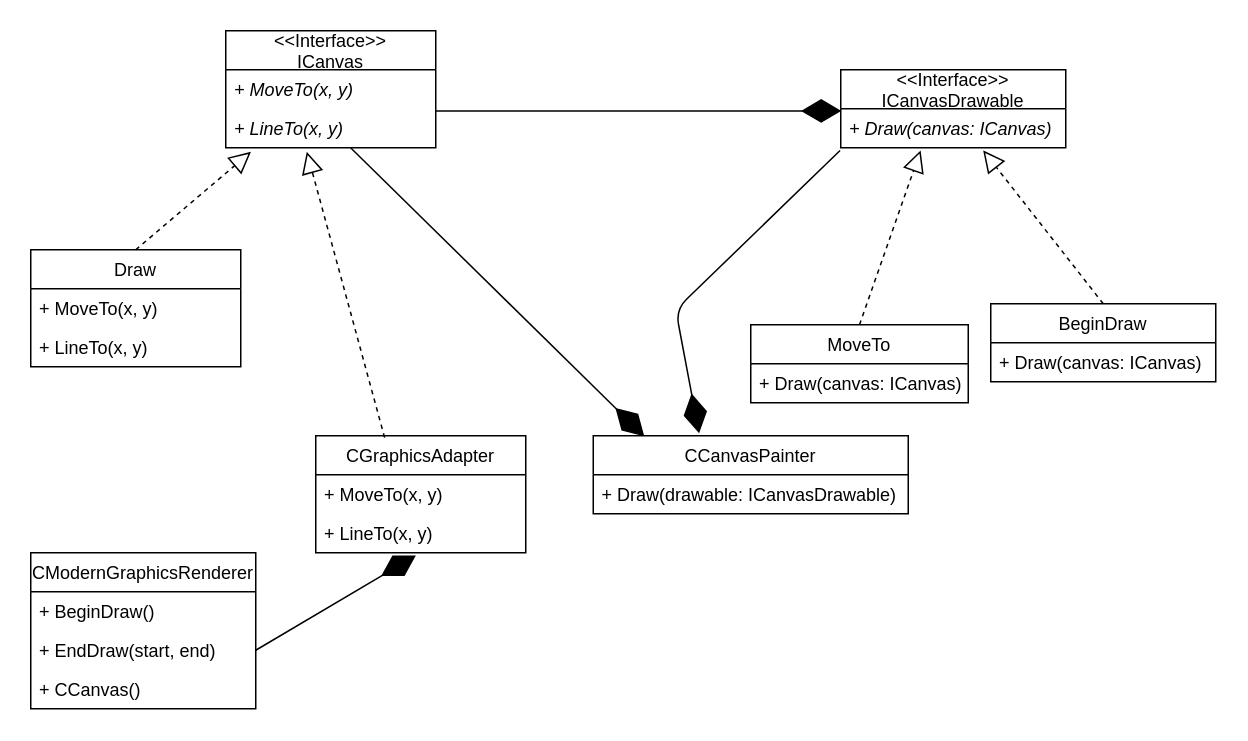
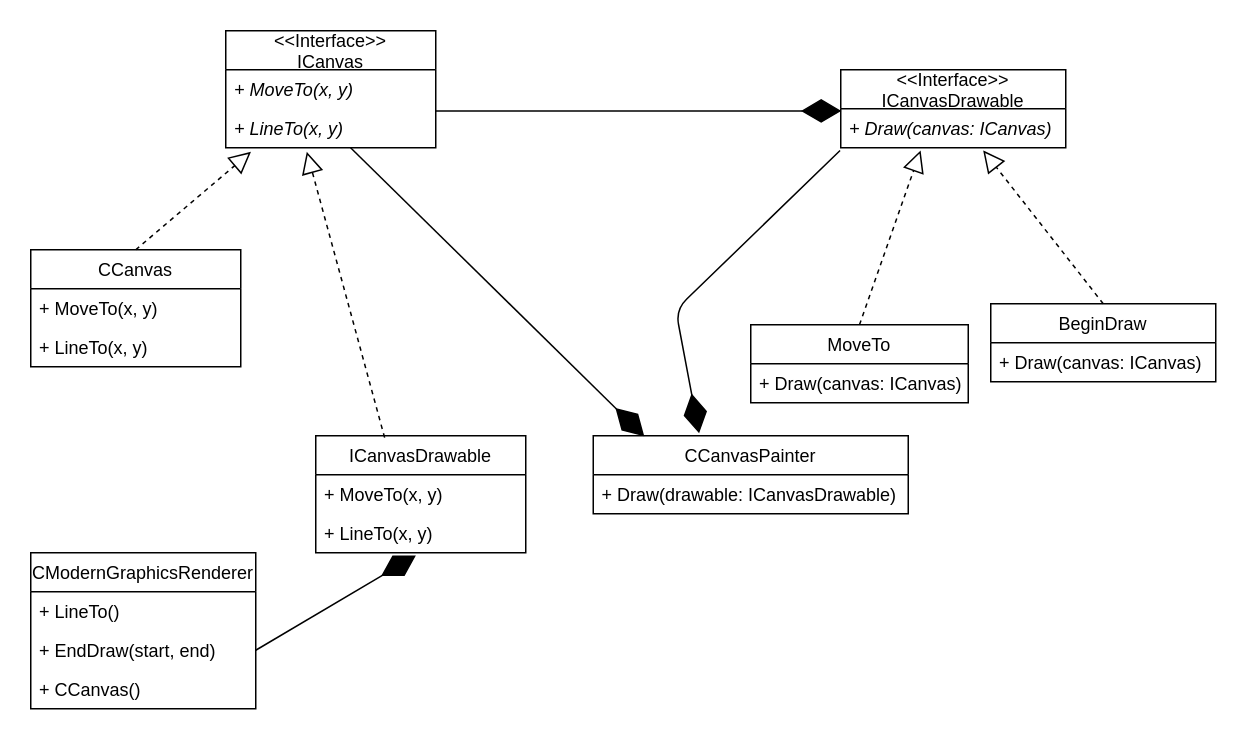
  <mxCell id="0" />
  <mxCell id="1" parent="0" />
  <mxCell id="2" value="&lt;&lt;Interface&gt;&gt;&#10;ICanvas" style="swimlane;fontStyle=0;childLayout=stackLayout;horizontal=1;startSize=26;fillColor=none;horizontalStack=0;resizeParent=1;resizeParentMax=0;resizeLast=0;collapsible=1;marginBottom=0;" vertex="1" parent="1"><mxGeometry x="150" y="20" width="140" height="78" as="geometry" /></mxCell>
  <mxCell id="3" value="+ MoveTo(x, y)" style="text;strokeColor=none;fillColor=none;align=left;verticalAlign=top;spacingLeft=4;spacingRight=4;overflow=hidden;rotatable=0;points=[[0,0.5],[1,0.5]];portConstraint=eastwest;fontStyle=2" vertex="1" parent="2"><mxGeometry y="26" width="140" height="26" as="geometry" /></mxCell>
  <mxCell id="4" value="+ LineTo(x, y)" style="text;strokeColor=none;fillColor=none;align=left;verticalAlign=top;spacingLeft=4;spacingRight=4;overflow=hidden;rotatable=0;points=[[0,0.5],[1,0.5]];portConstraint=eastwest;fontStyle=2" vertex="1" parent="2"><mxGeometry y="52" width="140" height="26" as="geometry" /></mxCell>
- <mxCell id="5" value="Draw" style="swimlane;fontStyle=0;childLayout=stackLayout;horizontal=1;startSize=26;fillColor=none;horizontalStack=0;resizeParent=1;resizeParentMax=0;resizeLast=0;collapsible=1;marginBottom=0;" vertex="1" parent="1"><mxGeometry x="20" y="166" width="140" height="78" as="geometry" /></mxCell>
+ <mxCell id="5" value="CCanvas" style="swimlane;fontStyle=0;childLayout=stackLayout;horizontal=1;startSize=26;fillColor=none;horizontalStack=0;resizeParent=1;resizeParentMax=0;resizeLast=0;collapsible=1;marginBottom=0;" vertex="1" parent="1"><mxGeometry x="20" y="166" width="140" height="78" as="geometry" /></mxCell>
  <mxCell id="6" value="+ MoveTo(x, y)" style="text;strokeColor=none;fillColor=none;align=left;verticalAlign=top;spacingLeft=4;spacingRight=4;overflow=hidden;rotatable=0;points=[[0,0.5],[1,0.5]];portConstraint=eastwest;" vertex="1" parent="5"><mxGeometry y="26" width="140" height="26" as="geometry" /></mxCell>
  <mxCell id="7" value="+ LineTo(x, y)" style="text;strokeColor=none;fillColor=none;align=left;verticalAlign=top;spacingLeft=4;spacingRight=4;overflow=hidden;rotatable=0;points=[[0,0.5],[1,0.5]];portConstraint=eastwest;" vertex="1" parent="5"><mxGeometry y="52" width="140" height="26" as="geometry" /></mxCell>
  <mxCell id="8" value="" style="endArrow=block;dashed=1;endFill=0;endSize=12;html=1;exitX=0.5;exitY=0;exitDx=0;exitDy=0;entryX=0.12;entryY=1.105;entryDx=0;entryDy=0;entryPerimeter=0;" edge="1" parent="1" source="5" target="4"><mxGeometry width="160" relative="1" as="geometry"><mxPoint x="283" y="166" as="sourcePoint" /><mxPoint x="443" y="166" as="targetPoint" /></mxGeometry></mxCell>
  <mxCell id="9" value="&lt;&lt;Interface&gt;&gt;&#10;ICanvasDrawable" style="swimlane;fontStyle=0;childLayout=stackLayout;horizontal=1;startSize=26;fillColor=none;horizontalStack=0;resizeParent=1;resizeParentMax=0;resizeLast=0;collapsible=1;marginBottom=0;" vertex="1" parent="1"><mxGeometry x="560" y="46" width="150" height="52" as="geometry" /></mxCell>
  <mxCell id="10" value="+ Draw(canvas: ICanvas)" style="text;strokeColor=none;fillColor=none;align=left;verticalAlign=top;spacingLeft=4;spacingRight=4;overflow=hidden;rotatable=0;points=[[0,0.5],[1,0.5]];portConstraint=eastwest;fontStyle=2" vertex="1" parent="9"><mxGeometry y="26" width="150" height="26" as="geometry" /></mxCell>
  <mxCell id="11" value="MoveTo" style="swimlane;fontStyle=0;childLayout=stackLayout;horizontal=1;startSize=26;fillColor=none;horizontalStack=0;resizeParent=1;resizeParentMax=0;resizeLast=0;collapsible=1;marginBottom=0;" vertex="1" parent="1"><mxGeometry x="500" y="216" width="145" height="52" as="geometry" /></mxCell>
  <mxCell id="12" value="+ Draw(canvas: ICanvas)" style="text;strokeColor=none;fillColor=none;align=left;verticalAlign=top;spacingLeft=4;spacingRight=4;overflow=hidden;rotatable=0;points=[[0,0.5],[1,0.5]];portConstraint=eastwest;" vertex="1" parent="11"><mxGeometry y="26" width="145" height="26" as="geometry" /></mxCell>
  <mxCell id="13" value="BeginDraw" style="swimlane;fontStyle=0;childLayout=stackLayout;horizontal=1;startSize=26;fillColor=none;horizontalStack=0;resizeParent=1;resizeParentMax=0;resizeLast=0;collapsible=1;marginBottom=0;" vertex="1" parent="1"><mxGeometry x="660" y="202" width="150" height="52" as="geometry" /></mxCell>
  <mxCell id="14" value="+ Draw(canvas: ICanvas)" style="text;strokeColor=none;fillColor=none;align=left;verticalAlign=top;spacingLeft=4;spacingRight=4;overflow=hidden;rotatable=0;points=[[0,0.5],[1,0.5]];portConstraint=eastwest;" vertex="1" parent="13"><mxGeometry y="26" width="150" height="26" as="geometry" /></mxCell>
  <mxCell id="15" value="" style="endArrow=block;dashed=1;endFill=0;endSize=12;html=1;entryX=0.355;entryY=1.07;entryDx=0;entryDy=0;entryPerimeter=0;exitX=0.5;exitY=0;exitDx=0;exitDy=0;" edge="1" parent="1" source="11" target="10"><mxGeometry width="160" relative="1" as="geometry"><mxPoint x="540" y="156" as="sourcePoint" /><mxPoint x="700" y="156" as="targetPoint" /></mxGeometry></mxCell>
  <mxCell id="16" value="" style="endArrow=block;dashed=1;endFill=0;endSize=12;html=1;entryX=0.633;entryY=1.07;entryDx=0;entryDy=0;entryPerimeter=0;exitX=0.5;exitY=0;exitDx=0;exitDy=0;" edge="1" parent="1" source="13" target="10"><mxGeometry width="160" relative="1" as="geometry"><mxPoint x="645" y="166" as="sourcePoint" /><mxPoint x="805" y="166" as="targetPoint" /></mxGeometry></mxCell>
  <mxCell id="17" value="CCanvasPainter" style="swimlane;fontStyle=0;childLayout=stackLayout;horizontal=1;startSize=26;fillColor=none;horizontalStack=0;resizeParent=1;resizeParentMax=0;resizeLast=0;collapsible=1;marginBottom=0;" vertex="1" parent="1"><mxGeometry x="395" y="290" width="210" height="52" as="geometry" /></mxCell>
  <mxCell id="18" value="+ Draw(drawable: ICanvasDrawable)" style="text;strokeColor=none;fillColor=none;align=left;verticalAlign=top;spacingLeft=4;spacingRight=4;overflow=hidden;rotatable=0;points=[[0,0.5],[1,0.5]];portConstraint=eastwest;" vertex="1" parent="17"><mxGeometry y="26" width="210" height="26" as="geometry" /></mxCell>
  <mxCell id="19" value="" style="endArrow=diamondThin;endFill=1;endSize=24;html=1;entryX=0.162;entryY=0.007;entryDx=0;entryDy=0;entryPerimeter=0;" edge="1" parent="1" source="4" target="17"><mxGeometry width="160" relative="1" as="geometry"><mxPoint x="316" y="126" as="sourcePoint" /><mxPoint x="440" y="216" as="targetPoint" /></mxGeometry></mxCell>
  <mxCell id="20" value="" style="endArrow=diamondThin;endFill=1;endSize=24;html=1;exitX=-0.003;exitY=1.07;exitDx=0;exitDy=0;exitPerimeter=0;entryX=0.336;entryY=-0.031;entryDx=0;entryDy=0;entryPerimeter=0;" edge="1" parent="1" source="10" target="17"><mxGeometry width="160" relative="1" as="geometry"><mxPoint x="343" y="155.5" as="sourcePoint" /><mxPoint x="503" y="155.5" as="targetPoint" /><Array as="points"><mxPoint x="450" y="206" /></Array></mxGeometry></mxCell>
  <mxCell id="21" value="" style="endArrow=diamondThin;endFill=1;endSize=24;html=1;entryX=0.003;entryY=0.056;entryDx=0;entryDy=0;entryPerimeter=0;exitX=1;exitY=0.056;exitDx=0;exitDy=0;exitPerimeter=0;" edge="1" parent="1" source="4" target="10"><mxGeometry width="160" relative="1" as="geometry"><mxPoint x="340" y="86" as="sourcePoint" /><mxPoint x="500" y="86" as="targetPoint" /></mxGeometry></mxCell>
  <mxCell id="22" value="CModernGraphicsRenderer" style="swimlane;fontStyle=0;childLayout=stackLayout;horizontal=1;startSize=26;fillColor=none;horizontalStack=0;resizeParent=1;resizeParentMax=0;resizeLast=0;collapsible=1;marginBottom=0;" vertex="1" parent="1"><mxGeometry x="20" y="368" width="150" height="104" as="geometry"><mxRectangle x="10" y="362" width="180" height="26" as="alternateBounds" /></mxGeometry></mxCell>
- <mxCell id="23" value="+ BeginDraw()" style="text;strokeColor=none;fillColor=none;align=left;verticalAlign=top;spacingLeft=4;spacingRight=4;overflow=hidden;rotatable=0;points=[[0,0.5],[1,0.5]];portConstraint=eastwest;" vertex="1" parent="22"><mxGeometry y="26" width="150" height="26" as="geometry" /></mxCell>
+ <mxCell id="23" value="+ LineTo()" style="text;strokeColor=none;fillColor=none;align=left;verticalAlign=top;spacingLeft=4;spacingRight=4;overflow=hidden;rotatable=0;points=[[0,0.5],[1,0.5]];portConstraint=eastwest;" vertex="1" parent="22"><mxGeometry y="26" width="150" height="26" as="geometry" /></mxCell>
  <mxCell id="24" value="+ EndDraw(start, end)" style="text;strokeColor=none;fillColor=none;align=left;verticalAlign=top;spacingLeft=4;spacingRight=4;overflow=hidden;rotatable=0;points=[[0,0.5],[1,0.5]];portConstraint=eastwest;" vertex="1" parent="22"><mxGeometry y="52" width="150" height="26" as="geometry" /></mxCell>
  <mxCell id="25" value="+ CCanvas()" style="text;strokeColor=none;fillColor=none;align=left;verticalAlign=top;spacingLeft=4;spacingRight=4;overflow=hidden;rotatable=0;points=[[0,0.5],[1,0.5]];portConstraint=eastwest;" vertex="1" parent="22"><mxGeometry y="78" width="150" height="26" as="geometry" /></mxCell>
- <mxCell id="26" value="CGraphicsAdapter" style="swimlane;fontStyle=0;childLayout=stackLayout;horizontal=1;startSize=26;fillColor=none;horizontalStack=0;resizeParent=1;resizeParentMax=0;resizeLast=0;collapsible=1;marginBottom=0;" vertex="1" parent="1"><mxGeometry x="210" y="290" width="140" height="78" as="geometry" /></mxCell>
+ <mxCell id="26" value="ICanvasDrawable" style="swimlane;fontStyle=0;childLayout=stackLayout;horizontal=1;startSize=26;fillColor=none;horizontalStack=0;resizeParent=1;resizeParentMax=0;resizeLast=0;collapsible=1;marginBottom=0;" vertex="1" parent="1"><mxGeometry x="210" y="290" width="140" height="78" as="geometry" /></mxCell>
  <mxCell id="27" value="+ MoveTo(x, y)" style="text;strokeColor=none;fillColor=none;align=left;verticalAlign=top;spacingLeft=4;spacingRight=4;overflow=hidden;rotatable=0;points=[[0,0.5],[1,0.5]];portConstraint=eastwest;" vertex="1" parent="26"><mxGeometry y="26" width="140" height="26" as="geometry" /></mxCell>
  <mxCell id="28" value="+ LineTo(x, y)" style="text;strokeColor=none;fillColor=none;align=left;verticalAlign=top;spacingLeft=4;spacingRight=4;overflow=hidden;rotatable=0;points=[[0,0.5],[1,0.5]];portConstraint=eastwest;" vertex="1" parent="26"><mxGeometry y="52" width="140" height="26" as="geometry" /></mxCell>
  <mxCell id="29" value="" style="endArrow=block;dashed=1;endFill=0;endSize=12;html=1;entryX=0.386;entryY=1.105;entryDx=0;entryDy=0;entryPerimeter=0;exitX=0.328;exitY=0.016;exitDx=0;exitDy=0;exitPerimeter=0;" edge="1" parent="1" source="26" target="4"><mxGeometry width="160" relative="1" as="geometry"><mxPoint x="180" y="227.5" as="sourcePoint" /><mxPoint x="340" y="227.5" as="targetPoint" /></mxGeometry></mxCell>
  <mxCell id="30" value="" style="endArrow=diamondThin;endFill=1;endSize=24;html=1;entryX=0.477;entryY=1.07;entryDx=0;entryDy=0;entryPerimeter=0;exitX=1;exitY=0.5;exitDx=0;exitDy=0;" edge="1" parent="1" source="24" target="28"><mxGeometry width="160" relative="1" as="geometry"><mxPoint x="340" y="456" as="sourcePoint" /><mxPoint x="370" y="486" as="targetPoint" /></mxGeometry></mxCell>
